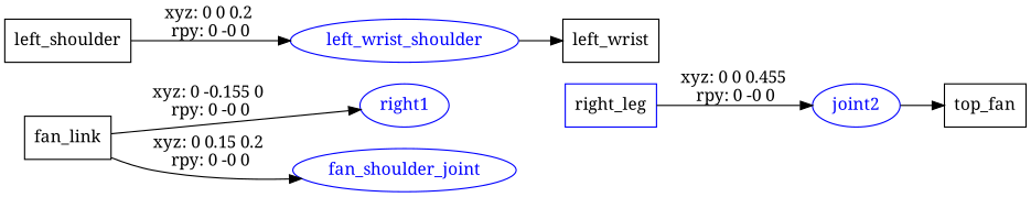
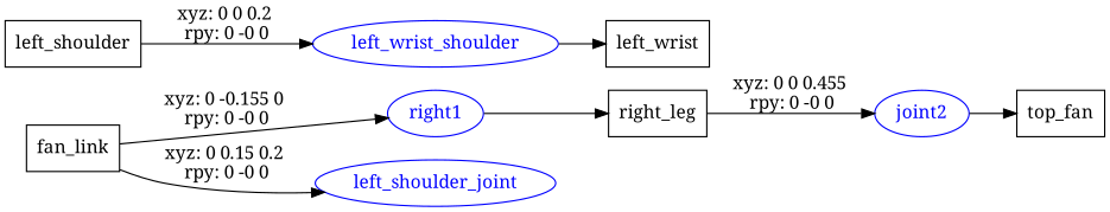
  digraph {
    fontname="Noto Serif"
    rankdir=LR
    node [fontname="Noto Serif" shape=box]
    edge [fontname="Noto Serif"]
    n1 [label=fan_link]
    n2 [color=blue fontcolor=blue label=right1 shape=ellipse]
-   left_shoulder_joint [color=blue fontcolor=blue shape=ellipse label=fan_shoulder_joint]
-   n4 [label=right_leg color=blue]
+   left_shoulder_joint [color=blue fontcolor=blue shape=ellipse]
+   n4 [label=right_leg]
    joint2 [color=blue fontcolor=blue shape=ellipse]
    n6 [label=top_fan]
    n7 [label=left_shoulder]
    n8 [color=blue fontcolor=blue label=left_wrist_shoulder shape=ellipse]
    n9 [label=left_wrist]
    n1 -> n2 [label="xyz: 0 -0.155 0 \nrpy: 0 -0 0"]
    n1 -> left_shoulder_joint [label="xyz: 0 0.15 0.2 \nrpy: 0 -0 0"]
+   n2 -> n4
    n4 -> joint2 [label="xyz: 0 0 0.455 \nrpy: 0 -0 0"]
    joint2 -> n6
    n7 -> n8 [label="xyz: 0 0 0.2 \nrpy: 0 -0 0"]
    n8 -> n9
  }
